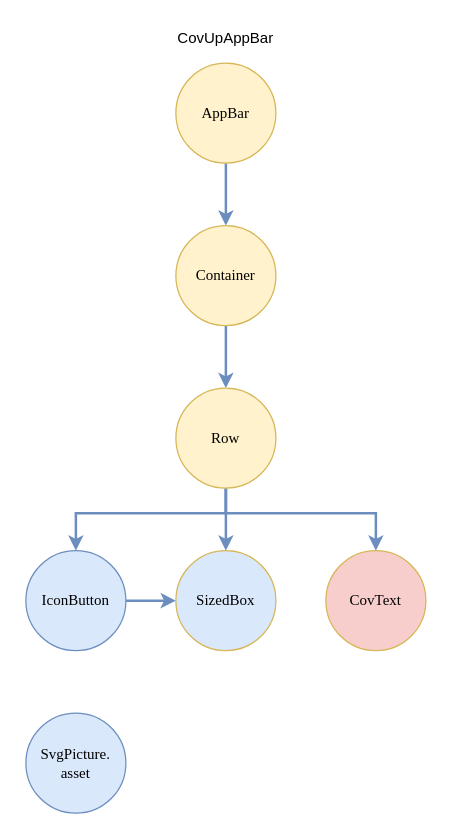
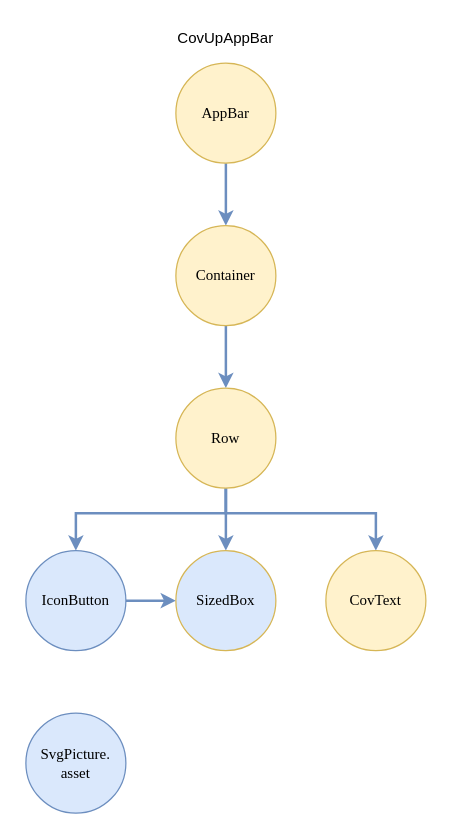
  <mxCell id="0" />
  <mxCell id="1" parent="0" />
  <mxCell id="2" style="edgeStyle=orthogonalEdgeStyle;rounded=0;orthogonalLoop=1;jettySize=auto;html=1;fillColor=#dae8fc;strokeColor=#6c8ebf;strokeWidth=2;" parent="1" source="3" target="5" edge="1"><mxGeometry relative="1" as="geometry" /></mxCell>
  <mxCell id="3" value="AppBar" style="ellipse;whiteSpace=wrap;html=1;aspect=fixed;fontFamily=Verdana;fillColor=#fff2cc;strokeColor=#d6b656;" parent="1" vertex="1"><mxGeometry x="140" y="50" width="80" height="80" as="geometry" /></mxCell>
  <mxCell id="4" style="edgeStyle=orthogonalEdgeStyle;rounded=0;orthogonalLoop=1;jettySize=auto;html=1;fillColor=#dae8fc;strokeColor=#6c8ebf;strokeWidth=2;" parent="1" source="5" target="9" edge="1"><mxGeometry relative="1" as="geometry" /></mxCell>
  <mxCell id="5" value="Container" style="ellipse;whiteSpace=wrap;html=1;aspect=fixed;fontFamily=Verdana;fillColor=#fff2cc;strokeColor=#d6b656;" parent="1" vertex="1"><mxGeometry x="140" y="180" width="80" height="80" as="geometry" /></mxCell>
  <mxCell id="6" style="edgeStyle=orthogonalEdgeStyle;rounded=0;orthogonalLoop=1;jettySize=auto;html=1;strokeWidth=2;fillColor=#dae8fc;strokeColor=#6c8ebf;" edge="1" parent="1" source="9" target="12"><mxGeometry relative="1" as="geometry"><Array as="points"><mxPoint x="180" y="410" /><mxPoint x="60" y="410" /></Array></mxGeometry></mxCell>
  <mxCell id="7" style="edgeStyle=orthogonalEdgeStyle;rounded=0;orthogonalLoop=1;jettySize=auto;html=1;strokeWidth=2;fillColor=#dae8fc;strokeColor=#6c8ebf;" edge="1" parent="1" source="9" target="14"><mxGeometry relative="1" as="geometry" /></mxCell>
  <mxCell id="8" value="" style="edgeStyle=orthogonalEdgeStyle;rounded=0;orthogonalLoop=1;jettySize=auto;html=1;strokeWidth=2;fillColor=#dae8fc;strokeColor=#6c8ebf;" edge="1" parent="1" source="9" target="15"><mxGeometry relative="1" as="geometry"><Array as="points"><mxPoint x="180" y="410" /><mxPoint x="300" y="410" /></Array></mxGeometry></mxCell>
  <mxCell id="9" value="Row" style="ellipse;whiteSpace=wrap;html=1;aspect=fixed;fontFamily=Verdana;fillColor=#fff2cc;strokeColor=#d6b656;" parent="1" vertex="1"><mxGeometry x="140" y="310" width="80" height="80" as="geometry" /></mxCell>
  <mxCell id="10" value="CovUpAppBar" style="text;html=1;strokeColor=none;fillColor=none;align=center;verticalAlign=middle;whiteSpace=wrap;rounded=0;" parent="1" vertex="1"><mxGeometry x="160" y="20" width="40" height="20" as="geometry" /></mxCell>
  <mxCell id="11" value="" style="edgeStyle=orthogonalEdgeStyle;rounded=0;orthogonalLoop=1;jettySize=auto;html=1;strokeWidth=2;fillColor=#dae8fc;strokeColor=#6c8ebf;" edge="1" parent="1" source="12" target="14"><mxGeometry relative="1" as="geometry" /></mxCell>
  <mxCell id="12" value="IconButton" style="ellipse;whiteSpace=wrap;html=1;aspect=fixed;fontFamily=Verdana;fillColor=#dae8fc;strokeColor=#6c8ebf;" vertex="1" parent="1"><mxGeometry x="20" y="440" width="80" height="80" as="geometry" /></mxCell>
  <mxCell id="13" value="SvgPicture.&lt;br&gt;asset" style="ellipse;whiteSpace=wrap;html=1;aspect=fixed;fontFamily=Verdana;fillColor=#dae8fc;strokeColor=#6c8ebf;" vertex="1" parent="1"><mxGeometry x="20" y="570" width="80" height="80" as="geometry" /></mxCell>
  <mxCell id="14" value="SizedBox" style="ellipse;whiteSpace=wrap;html=1;aspect=fixed;fontFamily=Verdana;fillColor=#dae8fc;strokeColor=#d6b656;" vertex="1" parent="1"><mxGeometry x="140" y="440" width="80" height="80" as="geometry" /></mxCell>
- <mxCell id="15" value="CovText" style="ellipse;whiteSpace=wrap;html=1;aspect=fixed;fontFamily=Verdana;fillColor=#f8cecc;strokeColor=#d6b656;" vertex="1" parent="1"><mxGeometry x="260" y="440" width="80" height="80" as="geometry" /></mxCell>
+ <mxCell id="15" value="CovText" style="ellipse;whiteSpace=wrap;html=1;aspect=fixed;fontFamily=Verdana;fillColor=#fff2cc;strokeColor=#d6b656;" vertex="1" parent="1"><mxGeometry x="260" y="440" width="80" height="80" as="geometry" /></mxCell>
